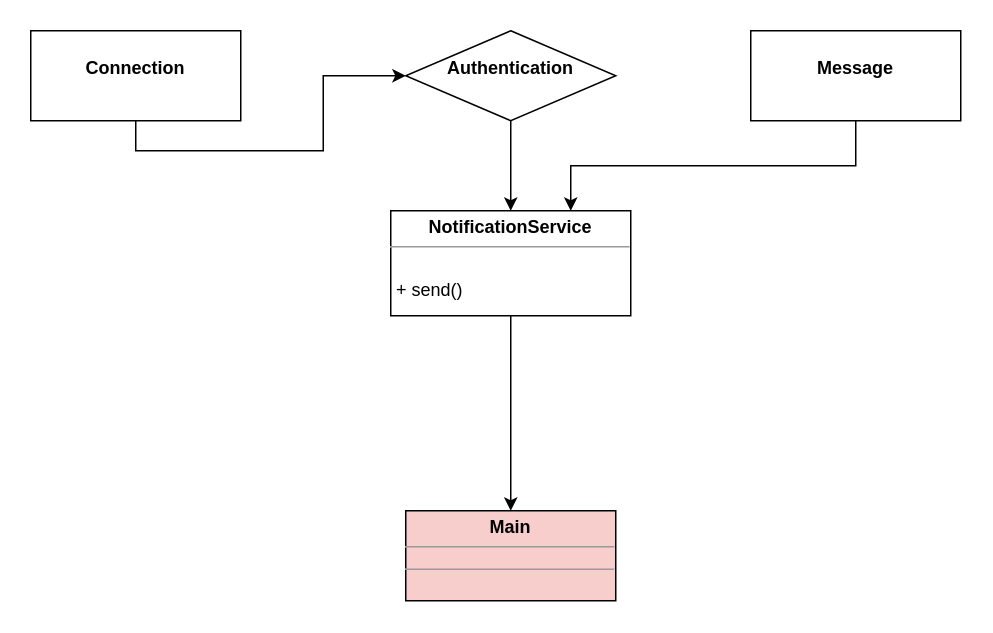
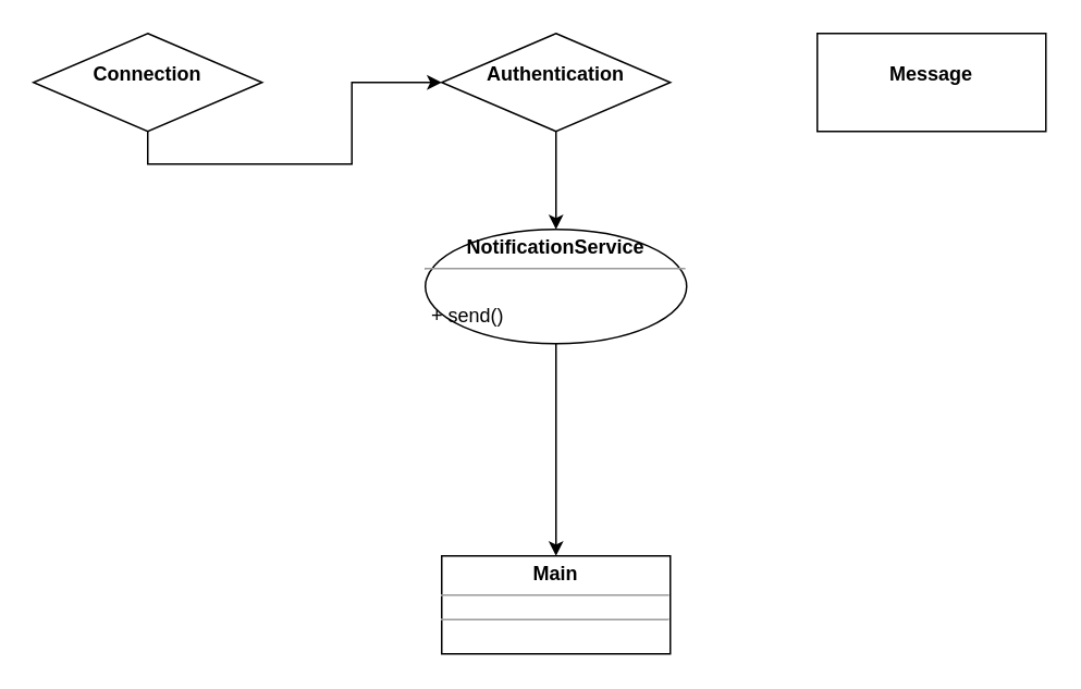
  <mxCell id="0" />
  <mxCell id="1" parent="0" />
  <mxCell id="2" style="edgeStyle=orthogonalEdgeStyle;rounded=0;orthogonalLoop=1;jettySize=auto;html=1;exitX=0.5;exitY=1;exitDx=0;exitDy=0;" edge="1" parent="1" source="3" target="4"><mxGeometry relative="1" as="geometry" /></mxCell>
- <mxCell id="3" value="&lt;p style=&quot;margin: 0px ; margin-top: 4px ; text-align: center&quot;&gt;&lt;b&gt;NotificationService&lt;/b&gt;&lt;/p&gt;&lt;hr size=&quot;1&quot;&gt;&lt;p style=&quot;margin: 0px ; margin-left: 4px&quot;&gt;&lt;br&gt;&lt;/p&gt;&lt;p style=&quot;margin: 0px ; margin-left: 4px&quot;&gt;+ send()&lt;/p&gt;" style="verticalAlign=top;align=left;overflow=fill;fontSize=12;fontFamily=Helvetica;html=1;" vertex="1" parent="1"><mxGeometry x="260" y="140" width="160" height="70" as="geometry" /></mxCell>
- <mxCell id="4" value="&lt;p style=&quot;margin: 0px ; margin-top: 4px ; text-align: center&quot;&gt;&lt;b&gt;Main&lt;/b&gt;&lt;/p&gt;&lt;hr size=&quot;1&quot;&gt;&lt;div style=&quot;height: 2px&quot;&gt;&lt;/div&gt;&lt;hr size=&quot;1&quot;&gt;&lt;div style=&quot;height: 2px&quot;&gt;&lt;/div&gt;" style="verticalAlign=top;align=left;overflow=fill;fontSize=12;fontFamily=Helvetica;html=1;fillColor=#f8cecc;" vertex="1" parent="1"><mxGeometry x="270" y="340" width="140" height="60" as="geometry" /></mxCell>
+ <mxCell id="3" value="&lt;p style=&quot;margin: 0px ; margin-top: 4px ; text-align: center&quot;&gt;&lt;b&gt;NotificationService&lt;/b&gt;&lt;/p&gt;&lt;hr size=&quot;1&quot;&gt;&lt;p style=&quot;margin: 0px ; margin-left: 4px&quot;&gt;&lt;br&gt;&lt;/p&gt;&lt;p style=&quot;margin: 0px ; margin-left: 4px&quot;&gt;+ send()&lt;/p&gt;" style="ellipse;verticalAlign=top;align=left;overflow=fill;fontSize=12;fontFamily=Helvetica;html=1;" vertex="1" parent="1"><mxGeometry x="260" y="140" width="160" height="70" as="geometry" /></mxCell>
+ <mxCell id="4" value="&lt;p style=&quot;margin: 0px ; margin-top: 4px ; text-align: center&quot;&gt;&lt;b&gt;Main&lt;/b&gt;&lt;/p&gt;&lt;hr size=&quot;1&quot;&gt;&lt;div style=&quot;height: 2px&quot;&gt;&lt;/div&gt;&lt;hr size=&quot;1&quot;&gt;&lt;div style=&quot;height: 2px&quot;&gt;&lt;/div&gt;" style="verticalAlign=top;align=left;overflow=fill;fontSize=12;fontFamily=Helvetica;html=1;" vertex="1" parent="1"><mxGeometry x="270" y="340" width="140" height="60" as="geometry" /></mxCell>
  <mxCell id="5" style="edgeStyle=orthogonalEdgeStyle;rounded=0;orthogonalLoop=1;jettySize=auto;html=1;exitX=0.5;exitY=1;exitDx=0;exitDy=0;" edge="1" parent="1" source="6" target="8"><mxGeometry relative="1" as="geometry" /></mxCell>
- <mxCell id="6" value="&lt;p style=&quot;margin: 0px ; margin-top: 4px ; text-align: center&quot;&gt;&lt;br&gt;&lt;b&gt;Connection&lt;/b&gt;&lt;/p&gt;" style="verticalAlign=top;align=left;overflow=fill;fontSize=12;fontFamily=Helvetica;html=1;" vertex="1" parent="1"><mxGeometry x="20" y="20" width="140" height="60" as="geometry" /></mxCell>
+ <mxCell id="6" value="&lt;p style=&quot;margin: 0px ; margin-top: 4px ; text-align: center&quot;&gt;&lt;br&gt;&lt;b&gt;Connection&lt;/b&gt;&lt;/p&gt;" style="rhombus;verticalAlign=top;align=left;overflow=fill;fontSize=12;fontFamily=Helvetica;html=1;" vertex="1" parent="1"><mxGeometry x="20" y="20" width="140" height="60" as="geometry" /></mxCell>
  <mxCell id="7" style="edgeStyle=orthogonalEdgeStyle;rounded=0;orthogonalLoop=1;jettySize=auto;html=1;exitX=0.5;exitY=1;exitDx=0;exitDy=0;entryX=0.5;entryY=0;entryDx=0;entryDy=0;" edge="1" parent="1" source="8" target="3"><mxGeometry relative="1" as="geometry" /></mxCell>
  <mxCell id="8" value="&lt;p style=&quot;margin: 0px ; margin-top: 4px ; text-align: center&quot;&gt;&lt;br&gt;&lt;b&gt;Authentication&lt;/b&gt;&lt;/p&gt;" style="rhombus;verticalAlign=top;align=left;overflow=fill;fontSize=12;fontFamily=Helvetica;html=1;" vertex="1" parent="1"><mxGeometry x="270" y="20" width="140" height="60" as="geometry" /></mxCell>
- <mxCell id="9" style="edgeStyle=orthogonalEdgeStyle;rounded=0;orthogonalLoop=1;jettySize=auto;html=1;exitX=0.5;exitY=1;exitDx=0;exitDy=0;entryX=0.75;entryY=0;entryDx=0;entryDy=0;" edge="1" parent="1" source="10" target="3"><mxGeometry relative="1" as="geometry" /></mxCell>
  <mxCell id="10" value="&lt;p style=&quot;margin: 0px ; margin-top: 4px ; text-align: center&quot;&gt;&lt;br&gt;&lt;b&gt;Message&lt;/b&gt;&lt;/p&gt;" style="verticalAlign=top;align=left;overflow=fill;fontSize=12;fontFamily=Helvetica;html=1;" vertex="1" parent="1"><mxGeometry x="500" y="20" width="140" height="60" as="geometry" /></mxCell>
